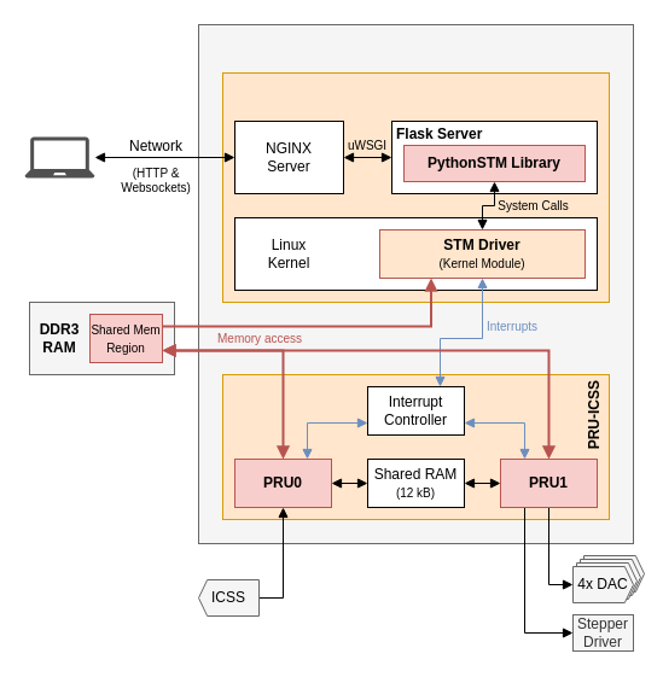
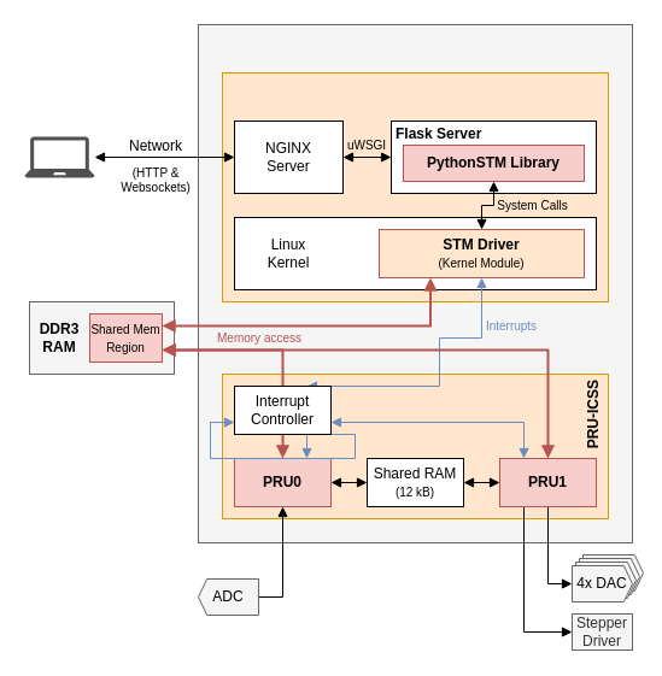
  <mxCell id="0" />
  <mxCell id="1" parent="0" />
  <mxCell id="2" value="" style="shape=offPageConnector;whiteSpace=wrap;html=1;sketch=0;fillColor=#f5f5f5;align=center;rotation=-90;size=0.143;strokeColor=#666666;fontColor=#333333;" vertex="1" parent="1"><mxGeometry x="493" y="450" width="30" height="50" as="geometry" /></mxCell>
  <mxCell id="3" value="" style="shape=offPageConnector;whiteSpace=wrap;html=1;sketch=0;fillColor=#f5f5f5;align=center;rotation=-90;size=0.143;strokeColor=#666666;fontColor=#333333;" vertex="1" parent="1"><mxGeometry x="490" y="453" width="30" height="50" as="geometry" /></mxCell>
  <mxCell id="4" value="" style="shape=offPageConnector;whiteSpace=wrap;html=1;sketch=0;fillColor=#f5f5f5;align=center;rotation=-90;size=0.143;strokeColor=#666666;fontColor=#333333;" vertex="1" parent="1"><mxGeometry x="487" y="456" width="30" height="50" as="geometry" /></mxCell>
  <mxCell id="5" value="" style="rounded=0;whiteSpace=wrap;html=1;fillColor=#f5f5f5;align=center;strokeColor=#666666;fontColor=#333333;" vertex="1" parent="1"><mxGeometry x="24" y="250" width="120" height="60" as="geometry" /></mxCell>
  <mxCell id="6" value="" style="rounded=0;whiteSpace=wrap;html=1;fillColor=#f5f5f5;strokeColor=#666666;fontColor=#333333;" vertex="1" parent="1"><mxGeometry x="164" y="20" width="360" height="430" as="geometry" /></mxCell>
  <mxCell id="7" value="" style="rounded=0;whiteSpace=wrap;html=1;fillColor=#ffe6cc;align=center;strokeColor=#d79b00;" vertex="1" parent="1"><mxGeometry x="184" y="310" width="320" height="120" as="geometry" /></mxCell>
  <mxCell id="8" value="" style="rounded=0;whiteSpace=wrap;html=1;fillColor=#ffe6cc;strokeColor=#d79b00;" vertex="1" parent="1"><mxGeometry x="184" y="60" width="320" height="190" as="geometry" /></mxCell>
  <mxCell id="9" style="edgeStyle=orthogonalEdgeStyle;rounded=0;orthogonalLoop=1;jettySize=auto;html=1;exitX=0.5;exitY=0;exitDx=0;exitDy=0;entryX=1;entryY=0.75;entryDx=0;entryDy=0;startArrow=block;startFill=1;strokeWidth=2;endArrow=block;endFill=1;fillColor=#f8cecc;strokeColor=#b85450;" edge="1" parent="1" source="10" target="30"><mxGeometry relative="1" as="geometry" /></mxCell>
  <mxCell id="10" value="PRU0" style="rounded=0;whiteSpace=wrap;html=1;fontStyle=1;fillColor=#f8cecc;strokeColor=#b85450;" vertex="1" parent="1"><mxGeometry x="194" y="380" width="80" height="40" as="geometry" /></mxCell>
  <mxCell id="11" value="" style="rounded=0;whiteSpace=wrap;html=1;" vertex="1" parent="1"><mxGeometry x="194" y="180" width="300" height="60" as="geometry" /></mxCell>
  <mxCell id="12" style="edgeStyle=orthogonalEdgeStyle;rounded=0;sketch=0;jumpStyle=none;jumpSize=6;orthogonalLoop=1;jettySize=auto;html=1;exitX=0;exitY=0.5;exitDx=0;exitDy=0;shadow=0;startArrow=block;startFill=1;sourcePerimeterSpacing=0;endArrow=block;endFill=1;strokeWidth=1;fontSize=10;fontColor=#6C8EBF;" edge="1" parent="1" source="14" target="38"><mxGeometry relative="1" as="geometry" /></mxCell>
  <mxCell id="13" style="edgeStyle=orthogonalEdgeStyle;rounded=0;sketch=0;jumpStyle=none;jumpSize=6;orthogonalLoop=1;jettySize=auto;html=1;exitX=1;exitY=0.5;exitDx=0;exitDy=0;entryX=0;entryY=0.5;entryDx=0;entryDy=0;shadow=0;startArrow=block;startFill=1;sourcePerimeterSpacing=0;endArrow=block;endFill=1;strokeWidth=1;fontSize=12;fontColor=#000000;" edge="1" parent="1" source="14" target="41"><mxGeometry relative="1" as="geometry" /></mxCell>
  <mxCell id="14" value="NGINX&lt;br&gt;Server" style="rounded=0;whiteSpace=wrap;html=1;" vertex="1" parent="1"><mxGeometry x="194" y="100" width="90" height="60" as="geometry" /></mxCell>
  <mxCell id="15" value="&lt;div&gt;Linux&lt;/div&gt;&lt;div&gt;Kernel&lt;/div&gt;" style="text;html=1;strokeColor=none;fillColor=none;align=center;verticalAlign=middle;whiteSpace=wrap;rounded=0;rotation=0;" vertex="1" parent="1"><mxGeometry x="204" y="200" width="70" height="20" as="geometry" /></mxCell>
- <mxCell id="16" style="edgeStyle=orthogonalEdgeStyle;rounded=0;jumpStyle=none;jumpSize=6;orthogonalLoop=1;jettySize=auto;html=1;exitX=0.25;exitY=1;exitDx=0;exitDy=0;entryX=1;entryY=0.25;entryDx=0;entryDy=0;startArrow=block;startFill=1;sourcePerimeterSpacing=0;strokeWidth=2;sketch=0;endArrow=none;endFill=1;fillColor=#f8cecc;strokeColor=#b85450;" edge="1" parent="1" source="18" target="30"><mxGeometry relative="1" as="geometry" /></mxCell>
+ <mxCell id="16" style="edgeStyle=orthogonalEdgeStyle;rounded=0;jumpStyle=none;jumpSize=6;orthogonalLoop=1;jettySize=auto;html=1;exitX=0.25;exitY=1;exitDx=0;exitDy=0;entryX=1;entryY=0.25;entryDx=0;entryDy=0;startArrow=block;startFill=1;sourcePerimeterSpacing=0;strokeWidth=2;sketch=0;endArrow=block;endFill=1;fillColor=#f8cecc;strokeColor=#b85450;" edge="1" parent="1" source="18" target="30"><mxGeometry relative="1" as="geometry" /></mxCell>
  <mxCell id="17" style="edgeStyle=orthogonalEdgeStyle;rounded=0;jumpStyle=none;jumpSize=6;orthogonalLoop=1;jettySize=auto;html=1;exitX=0.5;exitY=1;exitDx=0;exitDy=0;entryX=0.75;entryY=0;entryDx=0;entryDy=0;startArrow=block;startFill=1;sourcePerimeterSpacing=0;strokeWidth=1;shadow=0;sketch=0;endArrow=block;endFill=1;fillColor=#dae8fc;strokeColor=#6c8ebf;" edge="1" parent="1" source="18" target="29"><mxGeometry relative="1" as="geometry"><Array as="points"><mxPoint x="399" y="280" /><mxPoint x="364" y="280" /></Array></mxGeometry></mxCell>
  <mxCell id="18" value="&lt;b&gt;STM Driver&lt;/b&gt;&lt;br&gt;&lt;div&gt;&lt;font style=&quot;font-size: 10px&quot;&gt;(Kernel Module)&lt;/font&gt;&lt;br&gt;&lt;/div&gt;" style="rounded=0;whiteSpace=wrap;html=1;fillColor=#ffe6cc;align=center;strokeColor=#b85450;" vertex="1" parent="1"><mxGeometry x="314" y="190" width="170" height="40" as="geometry" /></mxCell>
  <mxCell id="19" style="edgeStyle=orthogonalEdgeStyle;rounded=0;orthogonalLoop=1;jettySize=auto;html=1;exitX=0;exitY=0.5;exitDx=0;exitDy=0;entryX=1;entryY=0.5;entryDx=0;entryDy=0;startArrow=block;startFill=1;endArrow=block;endFill=1;" edge="1" parent="1" source="20" target="10"><mxGeometry relative="1" as="geometry" /></mxCell>
  <mxCell id="20" value="&lt;div&gt;Shared RAM&lt;/div&gt;&lt;div&gt;&lt;font style=&quot;font-size: 10px&quot;&gt;(12 kB)&lt;/font&gt;&lt;br&gt;&lt;/div&gt;" style="rounded=0;whiteSpace=wrap;html=1;fillColor=#ffffff;align=center;" vertex="1" parent="1"><mxGeometry x="304" y="380" width="80" height="40" as="geometry" /></mxCell>
  <mxCell id="21" value="PRU-ICSS" style="text;html=1;strokeColor=none;fillColor=none;align=right;verticalAlign=middle;whiteSpace=wrap;rounded=0;fontStyle=1;rotation=-90;" vertex="1" parent="1"><mxGeometry x="457" y="338" width="70" height="20" as="geometry" /></mxCell>
  <mxCell id="22" style="edgeStyle=orthogonalEdgeStyle;rounded=0;orthogonalLoop=1;jettySize=auto;html=1;exitX=0;exitY=0.5;exitDx=0;exitDy=0;entryX=1;entryY=0.5;entryDx=0;entryDy=0;startArrow=block;startFill=1;endArrow=block;endFill=1;" edge="1" parent="1" source="26" target="20"><mxGeometry relative="1" as="geometry" /></mxCell>
  <mxCell id="23" style="edgeStyle=orthogonalEdgeStyle;rounded=0;orthogonalLoop=1;jettySize=auto;html=1;exitX=0.5;exitY=0;exitDx=0;exitDy=0;entryX=1;entryY=0.75;entryDx=0;entryDy=0;startArrow=block;startFill=1;sourcePerimeterSpacing=0;strokeWidth=2;endArrow=block;endFill=1;fillColor=#f8cecc;strokeColor=#b85450;" edge="1" parent="1" source="26" target="30"><mxGeometry relative="1" as="geometry" /></mxCell>
  <mxCell id="24" style="edgeStyle=orthogonalEdgeStyle;rounded=0;sketch=0;jumpStyle=none;jumpSize=6;orthogonalLoop=1;jettySize=auto;html=1;exitX=0.5;exitY=1;exitDx=0;exitDy=0;entryX=0.5;entryY=0;entryDx=0;entryDy=0;shadow=0;startArrow=none;startFill=0;sourcePerimeterSpacing=0;endArrow=block;endFill=1;strokeWidth=1;" edge="1" parent="1" source="26" target="35"><mxGeometry relative="1" as="geometry" /></mxCell>
  <mxCell id="25" style="edgeStyle=orthogonalEdgeStyle;rounded=0;sketch=0;jumpStyle=none;jumpSize=6;orthogonalLoop=1;jettySize=auto;html=1;exitX=0.25;exitY=1;exitDx=0;exitDy=0;entryX=0;entryY=0.5;entryDx=0;entryDy=0;shadow=0;startArrow=none;startFill=0;sourcePerimeterSpacing=0;endArrow=block;endFill=1;strokeWidth=1;" edge="1" parent="1" source="26" target="37"><mxGeometry relative="1" as="geometry" /></mxCell>
  <mxCell id="26" value="PRU1" style="rounded=0;whiteSpace=wrap;html=1;fontStyle=1;fillColor=#f8cecc;strokeColor=#b85450;" vertex="1" parent="1"><mxGeometry x="414" y="380" width="80" height="40" as="geometry" /></mxCell>
  <mxCell id="27" style="edgeStyle=orthogonalEdgeStyle;rounded=0;orthogonalLoop=1;jettySize=auto;html=1;exitX=1;exitY=0.75;exitDx=0;exitDy=0;entryX=0.25;entryY=0;entryDx=0;entryDy=0;startArrow=block;startFill=1;endArrow=block;endFill=1;sketch=0;fillColor=#dae8fc;strokeColor=#6c8ebf;" edge="1" parent="1" source="29" target="26"><mxGeometry relative="1" as="geometry" /></mxCell>
  <mxCell id="28" style="edgeStyle=orthogonalEdgeStyle;rounded=0;orthogonalLoop=1;jettySize=auto;html=1;exitX=0;exitY=0.75;exitDx=0;exitDy=0;entryX=0.75;entryY=0;entryDx=0;entryDy=0;startArrow=block;startFill=1;endArrow=block;endFill=1;sketch=0;fillColor=#dae8fc;strokeColor=#6c8ebf;" edge="1" parent="1" source="29" target="10"><mxGeometry relative="1" as="geometry" /></mxCell>
- <mxCell id="29" value="&lt;div&gt;Interrupt&lt;/div&gt;&lt;div&gt;Controller&lt;/div&gt;" style="rounded=0;whiteSpace=wrap;html=1;fillColor=#ffffff;align=center;" vertex="1" parent="1"><mxGeometry x="304" y="320" width="80" height="40" as="geometry" /></mxCell>
+ <mxCell id="29" value="&lt;div&gt;Interrupt&lt;/div&gt;&lt;div&gt;Controller&lt;/div&gt;" style="rounded=0;whiteSpace=wrap;html=1;fillColor=#ffffff;align=center;" vertex="1" parent="1"><mxGeometry x="194" y="320" width="80" height="40" as="geometry" /></mxCell>
  <mxCell id="30" value="&lt;font style=&quot;font-size: 10px&quot;&gt;Shared Mem Region&lt;/font&gt;" style="rounded=0;whiteSpace=wrap;html=1;sketch=0;fillColor=#f8cecc;align=center;strokeColor=#b85450;" vertex="1" parent="1"><mxGeometry x="74" y="260" width="60" height="40" as="geometry" /></mxCell>
  <mxCell id="31" value="&lt;b&gt;DDR3 RAM&lt;/b&gt;" style="text;html=1;strokeColor=none;fillColor=none;align=center;verticalAlign=middle;whiteSpace=wrap;rounded=0;sketch=0;" vertex="1" parent="1"><mxGeometry x="24" y="270" width="50" height="20" as="geometry" /></mxCell>
  <mxCell id="32" style="edgeStyle=orthogonalEdgeStyle;rounded=0;sketch=0;jumpStyle=none;jumpSize=6;orthogonalLoop=1;jettySize=auto;html=1;exitX=0.5;exitY=0;exitDx=0;exitDy=0;entryX=0.5;entryY=1;entryDx=0;entryDy=0;shadow=0;startArrow=none;startFill=0;sourcePerimeterSpacing=0;endArrow=block;endFill=1;strokeWidth=1;" edge="1" parent="1" source="33" target="10"><mxGeometry relative="1" as="geometry" /></mxCell>
  <mxCell id="33" value="" style="shape=offPageConnector;whiteSpace=wrap;html=1;sketch=0;fillColor=#f5f5f5;align=center;rotation=90;size=0.143;strokeColor=#666666;fontColor=#333333;" vertex="1" parent="1"><mxGeometry x="174" y="470" width="30" height="50" as="geometry" /></mxCell>
- <mxCell id="34" value="ICSS" style="text;html=1;strokeColor=none;fillColor=none;align=center;verticalAlign=middle;whiteSpace=wrap;rounded=0;sketch=0;" vertex="1" parent="1"><mxGeometry x="164" y="480" width="50" height="30" as="geometry" /></mxCell>
+ <mxCell id="34" value="ADC" style="text;html=1;strokeColor=none;fillColor=none;align=center;verticalAlign=middle;whiteSpace=wrap;rounded=0;sketch=0;" vertex="1" parent="1"><mxGeometry x="164" y="480" width="50" height="30" as="geometry" /></mxCell>
  <mxCell id="35" value="" style="shape=offPageConnector;whiteSpace=wrap;html=1;sketch=0;fillColor=#f5f5f5;align=center;rotation=-90;size=0.143;strokeColor=#666666;fontColor=#333333;" vertex="1" parent="1"><mxGeometry x="484" y="459" width="30" height="50" as="geometry" /></mxCell>
  <mxCell id="36" value="4x DAC" style="text;html=1;strokeColor=none;fillColor=none;align=center;verticalAlign=middle;whiteSpace=wrap;rounded=0;sketch=0;" vertex="1" parent="1"><mxGeometry x="474" y="469" width="50" height="30" as="geometry" /></mxCell>
  <mxCell id="37" value="Stepper Driver" style="rounded=0;whiteSpace=wrap;html=1;sketch=0;fillColor=#f5f5f5;align=center;strokeColor=#666666;fontColor=#333333;" vertex="1" parent="1"><mxGeometry x="474" y="509" width="50" height="30" as="geometry" /></mxCell>
  <mxCell id="38" value="" style="pointerEvents=1;shadow=0;dashed=0;html=1;strokeColor=none;fillColor=#505050;labelPosition=center;verticalLabelPosition=bottom;verticalAlign=top;outlineConnect=0;align=center;shape=mxgraph.office.devices.laptop;sketch=0;" vertex="1" parent="1"><mxGeometry x="20" y="113" width="58" height="34" as="geometry" /></mxCell>
  <mxCell id="39" value="Interrupts" style="text;html=1;strokeColor=none;fillColor=none;align=center;verticalAlign=middle;whiteSpace=wrap;rounded=0;sketch=0;fontSize=10;rotation=0;fontColor=#6C8EBF;" vertex="1" parent="1"><mxGeometry x="404" y="260" width="40" height="20" as="geometry" /></mxCell>
  <mxCell id="40" value="Memory access" style="text;html=1;align=center;verticalAlign=middle;whiteSpace=wrap;rounded=0;sketch=0;fontSize=10;fontColor=#B85450;" vertex="1" parent="1"><mxGeometry x="175" y="270" width="80" height="20" as="geometry" /></mxCell>
  <mxCell id="41" value="" style="rounded=0;whiteSpace=wrap;html=1;sketch=0;fontSize=10;align=center;" vertex="1" parent="1"><mxGeometry x="324" y="100" width="170" height="60" as="geometry" /></mxCell>
  <mxCell id="42" value="Network" style="text;html=1;strokeColor=none;fillColor=none;align=center;verticalAlign=middle;whiteSpace=wrap;rounded=0;sketch=0;fontSize=12;" vertex="1" parent="1"><mxGeometry x="94" y="111" width="70" height="20" as="geometry" /></mxCell>
  <mxCell id="43" value="&lt;div&gt;(HTTP &amp;amp; &lt;br&gt;&lt;/div&gt;&lt;div&gt;Websockets)&lt;/div&gt;" style="text;html=1;strokeColor=none;fillColor=none;align=center;verticalAlign=middle;whiteSpace=wrap;rounded=0;sketch=0;fontSize=10;" vertex="1" parent="1"><mxGeometry x="74" y="139" width="110" height="20" as="geometry" /></mxCell>
  <mxCell id="44" value="uWSGI" style="text;html=1;strokeColor=none;fillColor=none;align=center;verticalAlign=middle;whiteSpace=wrap;rounded=0;sketch=0;fontSize=10;fontColor=#000000;" vertex="1" parent="1"><mxGeometry x="284" y="110" width="40" height="20" as="geometry" /></mxCell>
  <mxCell id="45" value="Flask Server" style="text;html=1;strokeColor=none;fillColor=none;align=left;verticalAlign=middle;whiteSpace=wrap;rounded=0;sketch=0;fontSize=12;fontColor=#000000;fontStyle=1" vertex="1" parent="1"><mxGeometry x="326" y="101" width="90" height="20" as="geometry" /></mxCell>
  <mxCell id="46" style="edgeStyle=orthogonalEdgeStyle;rounded=0;sketch=0;jumpStyle=none;jumpSize=6;orthogonalLoop=1;jettySize=auto;html=1;exitX=0.5;exitY=1;exitDx=0;exitDy=0;entryX=0.5;entryY=0;entryDx=0;entryDy=0;shadow=0;startArrow=block;startFill=1;sourcePerimeterSpacing=0;endArrow=block;endFill=1;strokeWidth=1;fontSize=10;fontColor=#000000;" edge="1" parent="1" source="47" target="18"><mxGeometry relative="1" as="geometry" /></mxCell>
  <mxCell id="47" value="PythonSTM Library" style="rounded=0;whiteSpace=wrap;html=1;sketch=0;fillColor=#f8cecc;fontSize=12;align=center;strokeColor=#b85450;fontStyle=1" vertex="1" parent="1"><mxGeometry x="334" y="120" width="150" height="30" as="geometry" /></mxCell>
  <mxCell id="48" value="System Calls" style="text;html=1;strokeColor=none;fillColor=none;align=center;verticalAlign=middle;whiteSpace=wrap;rounded=0;sketch=0;fontSize=10;fontColor=#000000;" vertex="1" parent="1"><mxGeometry x="409" y="160" width="65" height="20" as="geometry" /></mxCell>
